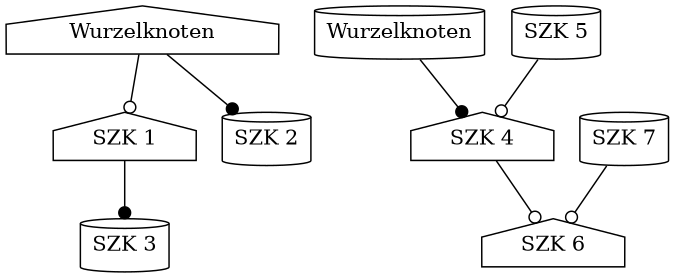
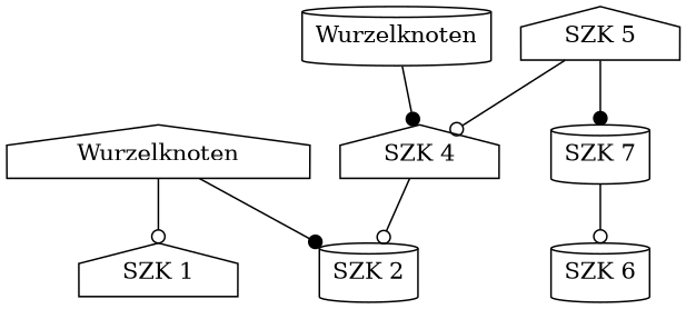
  digraph {
    node [shape=cylinder]
    edge [arrowhead=odot]
    n1 [label=Wurzelknoten shape=house]
    n2 [label="SZK 1" shape=house]
    n3 [label="SZK 2"]
-   n4 [label="SZK 3"]
    n5 [label=Wurzelknoten]
    n6 [label="SZK 4" shape=house]
-   n7 [label="SZK 6" shape=house]
-   n8 [label="SZK 5"]
+   n7 [label="SZK 6"]
+   n8 [label="SZK 5" shape=house]
    n9 [label="SZK 7"]
    n1 -> n2
    n1 -> n3 [arrowhead=dot]
-   n2 -> n4 [arrowhead=dot]
    n5 -> n6 [arrowhead=dot]
-   n6 -> n7
+   n6 -> n3
    n8 -> n6
+   n8 -> n9 [arrowhead=dot]
    n9 -> n7
  }
